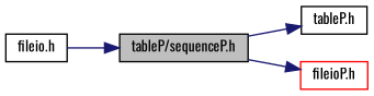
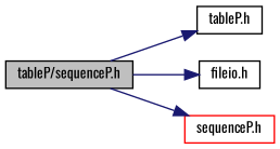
  digraph {
    fontname=Oswald
    rankdir=LR
    node [color=black fillcolor=white fontname=Oswald fontsize=10 shape=record style=filled]
    edge [color=midnightblue fontname=Oswald fontsize=10 labelfontname="FreeSans.ttf" labelfontsize=10 style=solid]
    n1 [fillcolor=grey75 fontcolor=black height=0.2 label="tableP/sequenceP.h" width=0.4]
    n2 [height=0.2 label="tableP.h" width=0.4]
    n3 [height=0.2 label="fileio.h" width=0.4]
-   n4 [color=red height=0.2 label="fileioP.h" width=0.4]
+   n4 [color=red height=0.2 label="sequenceP.h" width=0.4]
    n1 -> n2
-   n3 -> n1
+   n1 -> n3
    n1 -> n4
  }
